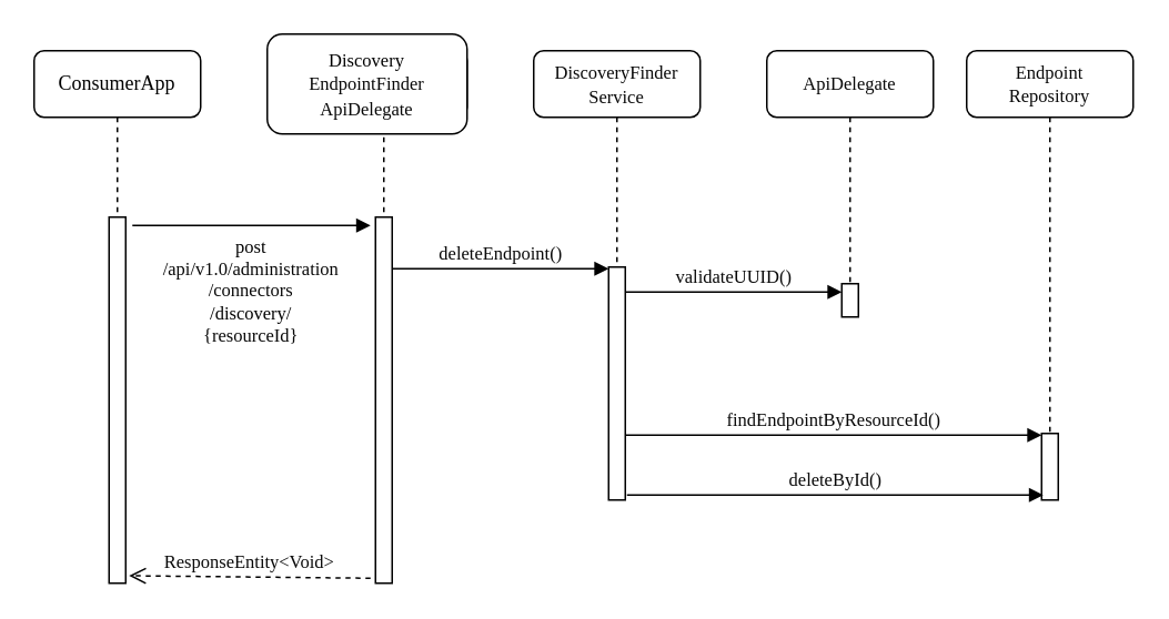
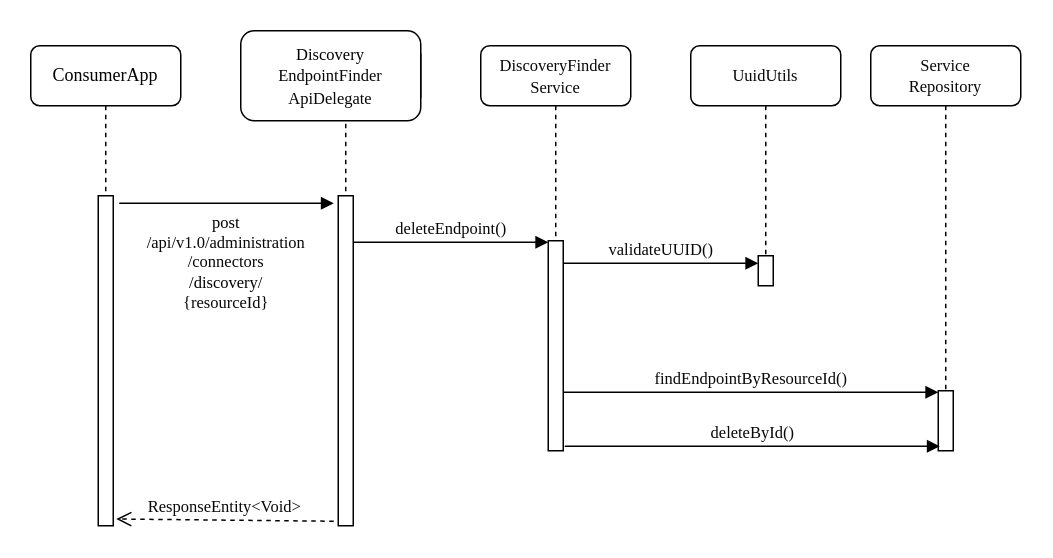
  <mxCell id="0" />
  <mxCell id="1" parent="0" />
  <mxCell id="2" value="&lt;div style=&quot;background-color: rgb(255, 255, 255); color: rgb(8, 8, 8);&quot;&gt;&lt;font style=&quot;font-size: 11px;&quot; face=&quot;Verdana&quot;&gt;Discovery&lt;/font&gt;&lt;/div&gt;&lt;div style=&quot;background-color: rgb(255, 255, 255); color: rgb(8, 8, 8);&quot;&gt;&lt;font style=&quot;font-size: 11px;&quot; face=&quot;Verdana&quot;&gt;EndpointFinder&lt;/font&gt;&lt;/div&gt;&lt;div style=&quot;background-color: rgb(255, 255, 255); color: rgb(8, 8, 8);&quot;&gt;&lt;font style=&quot;font-size: 11px;&quot; face=&quot;Verdana&quot;&gt;ApiDelegate&lt;/font&gt;&lt;/div&gt;" style="shape=umlLifeline;perimeter=lifelinePerimeter;whiteSpace=wrap;html=1;container=0;collapsible=0;recursiveResize=0;outlineConnect=0;rounded=1;shadow=0;comic=0;labelBackgroundColor=none;strokeWidth=1;fontFamily=Verdana;fontSize=12;align=center;movable=1;resizable=1;rotatable=1;deletable=1;editable=1;locked=0;connectable=1;" parent="1" vertex="1"><mxGeometry x="180" y="30" width="100" height="320" as="geometry" /></mxCell>
  <mxCell id="3" value="&lt;font style=&quot;font-size: 11px;&quot; face=&quot;Verdana&quot;&gt;Discovery&lt;/font&gt;&lt;div style=&quot;background-color: rgb(255, 255, 255); color: rgb(8, 8, 8);&quot;&gt;&lt;font style=&quot;font-size: 11px;&quot; face=&quot;Verdana&quot;&gt;EndpointFinder&lt;/font&gt;&lt;/div&gt;&lt;div style=&quot;background-color: rgb(255, 255, 255); color: rgb(8, 8, 8);&quot;&gt;&lt;font style=&quot;font-size: 11px;&quot; face=&quot;Verdana&quot;&gt;ApiDelegate&lt;/font&gt;&lt;/div&gt;" style="rounded=1;whiteSpace=wrap;html=1;" vertex="1" parent="1"><mxGeometry x="160" y="20" width="120" height="60" as="geometry" /></mxCell>
  <mxCell id="4" value="&lt;div style=&quot;background-color: rgb(255, 255, 255); color: rgb(8, 8, 8);&quot;&gt;&lt;font style=&quot;font-size: 11px;&quot; face=&quot;Verdana&quot;&gt;DiscoveryFinder&lt;/font&gt;&lt;/div&gt;&lt;div style=&quot;background-color: rgb(255, 255, 255); color: rgb(8, 8, 8);&quot;&gt;&lt;font style=&quot;font-size: 11px;&quot; face=&quot;Verdana&quot;&gt;Service&lt;/font&gt;&lt;/div&gt;" style="shape=umlLifeline;perimeter=lifelinePerimeter;whiteSpace=wrap;html=1;container=1;collapsible=0;recursiveResize=0;outlineConnect=0;rounded=1;shadow=0;comic=0;labelBackgroundColor=none;strokeWidth=1;fontFamily=Verdana;fontSize=12;align=center;" parent="1" vertex="1"><mxGeometry x="320" y="30" width="100" height="270" as="geometry" /></mxCell>
  <mxCell id="5" value="" style="html=1;points=[];perimeter=orthogonalPerimeter;rounded=0;shadow=0;comic=0;labelBackgroundColor=none;strokeWidth=1;fontFamily=Verdana;fontSize=12;align=center;" parent="4" vertex="1"><mxGeometry x="45" y="130" width="10" height="140" as="geometry" /></mxCell>
- <mxCell id="6" value="&lt;div style=&quot;background-color: rgb(255, 255, 255); color: rgb(8, 8, 8); font-size: 11px;&quot;&gt;&lt;font style=&quot;font-size: 11px;&quot; face=&quot;Verdana&quot;&gt;ApiDelegate&lt;/font&gt;&lt;/div&gt;" style="shape=umlLifeline;perimeter=lifelinePerimeter;whiteSpace=wrap;html=1;container=1;collapsible=0;recursiveResize=0;outlineConnect=0;rounded=1;shadow=0;comic=0;labelBackgroundColor=none;strokeWidth=1;fontFamily=Verdana;fontSize=12;align=center;" parent="1" vertex="1"><mxGeometry x="460" y="30" width="100" height="160" as="geometry" /></mxCell>
+ <mxCell id="6" value="&lt;div style=&quot;background-color: rgb(255, 255, 255); color: rgb(8, 8, 8); font-size: 11px;&quot;&gt;&lt;font style=&quot;font-size: 11px;&quot; face=&quot;Verdana&quot;&gt;UuidUtils&lt;/font&gt;&lt;/div&gt;" style="shape=umlLifeline;perimeter=lifelinePerimeter;whiteSpace=wrap;html=1;container=1;collapsible=0;recursiveResize=0;outlineConnect=0;rounded=1;shadow=0;comic=0;labelBackgroundColor=none;strokeWidth=1;fontFamily=Verdana;fontSize=12;align=center;" parent="1" vertex="1"><mxGeometry x="460" y="30" width="100" height="160" as="geometry" /></mxCell>
  <mxCell id="7" value="ConsumerApp" style="shape=umlLifeline;perimeter=lifelinePerimeter;whiteSpace=wrap;html=1;container=1;collapsible=0;recursiveResize=0;outlineConnect=0;rounded=1;shadow=0;comic=0;labelBackgroundColor=none;strokeWidth=1;fontFamily=Verdana;fontSize=12;align=center;" parent="1" vertex="1"><mxGeometry x="20" y="30" width="100" height="320" as="geometry" /></mxCell>
  <mxCell id="8" value="" style="html=1;points=[];perimeter=orthogonalPerimeter;rounded=0;shadow=0;comic=0;labelBackgroundColor=none;strokeWidth=1;fontFamily=Verdana;fontSize=12;align=center;" parent="7" vertex="1"><mxGeometry x="45" y="100" width="10" height="220" as="geometry" /></mxCell>
  <mxCell id="9" value="" style="html=1;points=[];perimeter=orthogonalPerimeter;rounded=0;shadow=0;comic=0;labelBackgroundColor=none;strokeWidth=1;fontFamily=Verdana;fontSize=12;align=center;" parent="1" vertex="1"><mxGeometry x="505" y="170" width="10" height="20" as="geometry" /></mxCell>
  <mxCell id="10" value="&lt;div style=&quot;background-color: rgb(255, 255, 255); color: rgb(8, 8, 8); font-size: 11px;&quot;&gt;&lt;font style=&quot;font-size: 11px;&quot; face=&quot;Verdana&quot;&gt;ResponseEntity&amp;lt;Void&amp;gt;&lt;/font&gt;&lt;/div&gt;" style="html=1;verticalAlign=bottom;endArrow=open;dashed=1;endSize=8;labelBackgroundColor=none;fontFamily=Verdana;fontSize=12;" parent="1" edge="1"><mxGeometry x="0.007" relative="1" as="geometry"><mxPoint x="77" y="345.5" as="targetPoint" /><mxPoint x="222" y="347" as="sourcePoint" /><mxPoint as="offset" /></mxGeometry></mxCell>
  <mxCell id="11" value="&lt;font style=&quot;font-size: 11px;&quot; face=&quot;Verdana&quot;&gt;post &lt;br&gt;&lt;/font&gt;&lt;div style=&quot;background-color: rgb(255, 255, 255); color: rgb(8, 8, 8); font-size: 11px;&quot;&gt;&lt;font style=&quot;font-size: 11px;&quot; face=&quot;Verdana&quot;&gt;/api/v1.0/administration&lt;/font&gt;&lt;/div&gt;&lt;div style=&quot;background-color: rgb(255, 255, 255); color: rgb(8, 8, 8); font-size: 11px;&quot;&gt;&lt;font style=&quot;font-size: 11px;&quot; face=&quot;Verdana&quot;&gt;/connectors&lt;/font&gt;&lt;/div&gt;&lt;div style=&quot;font-size: 11px;&quot;&gt;&lt;font style=&quot;font-size: 11px;&quot; face=&quot;Verdana&quot;&gt;/&lt;/font&gt;&lt;font style=&quot;font-size: 11px;&quot; face=&quot;Verdana&quot;&gt;discovery&lt;/font&gt;&lt;font style=&quot;font-size: 11px;&quot; face=&quot;Verdana&quot;&gt;/&lt;br&gt;&lt;/font&gt;&lt;div style=&quot;background-color: rgb(255, 255, 255); color: rgb(8, 8, 8);&quot;&gt;&lt;font style=&quot;font-size: 11px;&quot; face=&quot;Verdana&quot;&gt;{resourceId}&lt;/font&gt;&lt;/div&gt;&lt;/div&gt;" style="html=1;verticalAlign=bottom;endArrow=block;labelBackgroundColor=none;fontFamily=Verdana;fontSize=12;edgeStyle=elbowEdgeStyle;elbow=vertical;" parent="1" edge="1"><mxGeometry x="-0.007" y="-75" relative="1" as="geometry"><mxPoint x="79" y="135" as="sourcePoint" /><mxPoint x="222" y="135" as="targetPoint" /><mxPoint as="offset" /></mxGeometry></mxCell>
  <mxCell id="12" value="&lt;div style=&quot;background-color: rgb(255, 255, 255); color: rgb(8, 8, 8); font-size: 11px;&quot;&gt;&lt;font style=&quot;font-size: 11px;&quot; face=&quot;Verdana&quot;&gt;deleteEndpoint&lt;/font&gt;&lt;font style=&quot;font-size: 11px;&quot; face=&quot;Verdana&quot;&gt;()&lt;/font&gt;&lt;/div&gt;" style="html=1;verticalAlign=bottom;endArrow=block;entryX=0;entryY=0;labelBackgroundColor=none;fontFamily=Verdana;fontSize=12;edgeStyle=elbowEdgeStyle;elbow=vertical;" parent="1" edge="1"><mxGeometry relative="1" as="geometry"><mxPoint x="235" y="161" as="sourcePoint" /><mxPoint x="365" y="161" as="targetPoint" /></mxGeometry></mxCell>
  <mxCell id="13" value="" style="html=1;points=[];perimeter=orthogonalPerimeter;rounded=0;shadow=0;comic=0;labelBackgroundColor=none;strokeWidth=1;fontFamily=Verdana;fontSize=12;align=center;" parent="1" vertex="1"><mxGeometry x="225" y="130" width="10" height="220" as="geometry" /></mxCell>
- <mxCell id="14" value="&lt;div style=&quot;background-color: rgb(255, 255, 255); color: rgb(8, 8, 8); font-size: 11px;&quot;&gt;&lt;font style=&quot;font-size: 11px;&quot; face=&quot;Verdana&quot;&gt;Endpoint&lt;/font&gt;&lt;/div&gt;&lt;div style=&quot;background-color: rgb(255, 255, 255); color: rgb(8, 8, 8); font-size: 11px;&quot;&gt;&lt;font style=&quot;font-size: 11px;&quot; face=&quot;Verdana&quot;&gt;Repository&lt;/font&gt;&lt;/div&gt;" style="shape=umlLifeline;perimeter=lifelinePerimeter;whiteSpace=wrap;html=1;container=1;collapsible=0;recursiveResize=0;outlineConnect=0;rounded=1;shadow=0;comic=0;labelBackgroundColor=none;strokeWidth=1;fontFamily=Verdana;fontSize=12;align=center;" vertex="1" parent="1"><mxGeometry x="580" y="30" width="100" height="270" as="geometry" /></mxCell>
+ <mxCell id="14" value="&lt;div style=&quot;background-color: rgb(255, 255, 255); color: rgb(8, 8, 8); font-size: 11px;&quot;&gt;&lt;font style=&quot;font-size: 11px;&quot; face=&quot;Verdana&quot;&gt;Service&lt;/font&gt;&lt;/div&gt;&lt;div style=&quot;background-color: rgb(255, 255, 255); color: rgb(8, 8, 8); font-size: 11px;&quot;&gt;&lt;font style=&quot;font-size: 11px;&quot; face=&quot;Verdana&quot;&gt;Repository&lt;/font&gt;&lt;/div&gt;" style="shape=umlLifeline;perimeter=lifelinePerimeter;whiteSpace=wrap;html=1;container=1;collapsible=0;recursiveResize=0;outlineConnect=0;rounded=1;shadow=0;comic=0;labelBackgroundColor=none;strokeWidth=1;fontFamily=Verdana;fontSize=12;align=center;" vertex="1" parent="1"><mxGeometry x="580" y="30" width="100" height="270" as="geometry" /></mxCell>
  <mxCell id="15" value="" style="html=1;points=[];perimeter=orthogonalPerimeter;rounded=0;shadow=0;comic=0;labelBackgroundColor=none;strokeWidth=1;fontFamily=Verdana;fontSize=12;align=center;" vertex="1" parent="1"><mxGeometry x="625" y="260" width="10" height="40" as="geometry" /></mxCell>
  <mxCell id="16" value="&lt;div style=&quot;background-color: rgb(255, 255, 255); color: rgb(8, 8, 8); font-size: 11px;&quot;&gt;&lt;font style=&quot;font-size: 11px;&quot; face=&quot;Verdana&quot;&gt;validateUUID&lt;/font&gt;&lt;font style=&quot;font-size: 11px;&quot; face=&quot;Verdana&quot;&gt;()&lt;/font&gt;&lt;/div&gt;" style="html=1;verticalAlign=bottom;endArrow=block;labelBackgroundColor=none;fontFamily=Verdana;fontSize=12;edgeStyle=elbowEdgeStyle;elbow=vertical;" edge="1" parent="1"><mxGeometry relative="1" as="geometry"><mxPoint x="375" y="175" as="sourcePoint" /><Array as="points"><mxPoint x="380" y="175" /></Array><mxPoint x="505" y="175" as="targetPoint" /></mxGeometry></mxCell>
  <mxCell id="17" value="&lt;div style=&quot;background-color: rgb(255, 255, 255); color: rgb(8, 8, 8);&quot;&gt;&lt;font style=&quot;font-size: 11px;&quot; face=&quot;Verdana&quot;&gt;findEndpointByResourceId()&lt;/font&gt;&lt;/div&gt;" style="html=1;verticalAlign=bottom;endArrow=block;labelBackgroundColor=none;fontFamily=Verdana;fontSize=12;edgeStyle=elbowEdgeStyle;elbow=vertical;" edge="1" parent="1" target="15"><mxGeometry relative="1" as="geometry"><mxPoint x="375" y="261" as="sourcePoint" /><mxPoint x="600" y="261" as="targetPoint" /><mxPoint as="offset" /></mxGeometry></mxCell>
  <mxCell id="18" value="&lt;div style=&quot;background-color: rgb(255, 255, 255); color: rgb(8, 8, 8);&quot;&gt;&lt;font style=&quot;font-size: 11px;&quot; face=&quot;Verdana&quot;&gt;deleteById()&lt;/font&gt;&lt;/div&gt;" style="html=1;verticalAlign=bottom;endArrow=block;labelBackgroundColor=none;fontFamily=Verdana;fontSize=12;edgeStyle=elbowEdgeStyle;elbow=vertical;" edge="1" parent="1"><mxGeometry relative="1" as="geometry"><mxPoint x="376" y="297" as="sourcePoint" /><mxPoint x="626" y="297" as="targetPoint" /><mxPoint as="offset" /></mxGeometry></mxCell>
